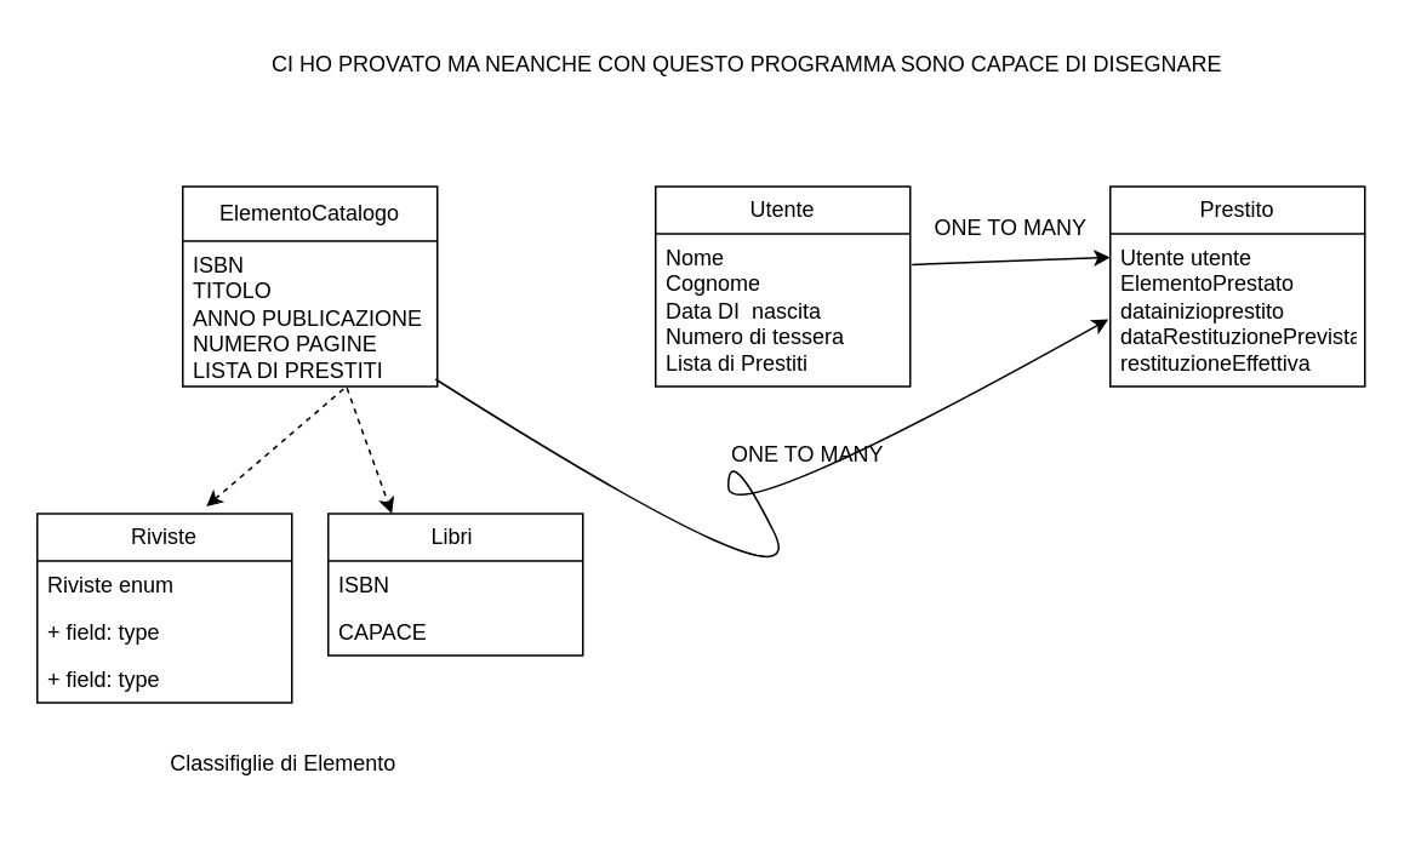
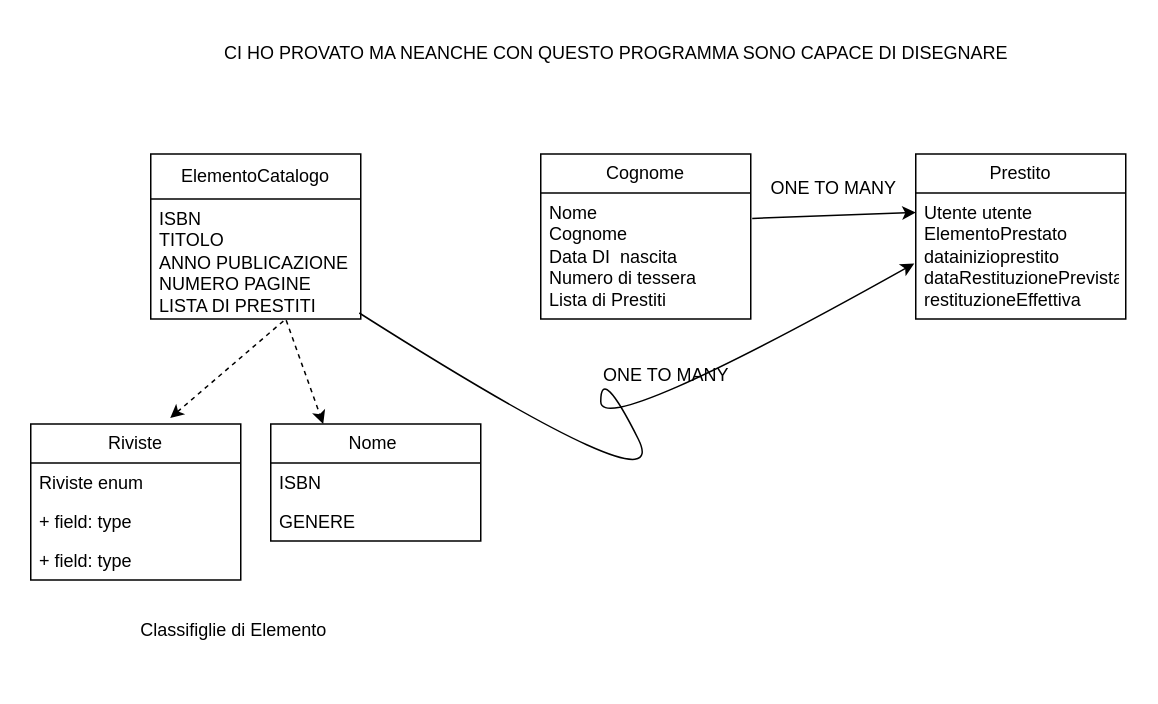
  <mxCell id="0" />
  <mxCell id="1" parent="0" />
- <mxCell id="2" value="Libri&amp;nbsp;" style="swimlane;fontStyle=0;childLayout=stackLayout;horizontal=1;startSize=26;fillColor=none;horizontalStack=0;resizeParent=1;resizeParentMax=0;resizeLast=0;collapsible=1;marginBottom=0;whiteSpace=wrap;html=1;" parent="1" vertex="1"><mxGeometry x="180" y="282" width="140" height="78" as="geometry" /></mxCell>
+ <mxCell id="2" value="Nome&amp;nbsp;" style="swimlane;fontStyle=0;childLayout=stackLayout;horizontal=1;startSize=26;fillColor=none;horizontalStack=0;resizeParent=1;resizeParentMax=0;resizeLast=0;collapsible=1;marginBottom=0;whiteSpace=wrap;html=1;" parent="1" vertex="1"><mxGeometry x="180" y="282" width="140" height="78" as="geometry" /></mxCell>
  <mxCell id="3" value="ISBN&lt;div&gt;&lt;br&gt;&lt;/div&gt;" style="text;strokeColor=none;fillColor=none;align=left;verticalAlign=top;spacingLeft=4;spacingRight=4;overflow=hidden;rotatable=0;points=[[0,0.5],[1,0.5]];portConstraint=eastwest;whiteSpace=wrap;html=1;" parent="2" vertex="1"><mxGeometry y="26" width="140" height="26" as="geometry" /></mxCell>
- <mxCell id="4" value="CAPACE" style="text;strokeColor=none;fillColor=none;align=left;verticalAlign=top;spacingLeft=4;spacingRight=4;overflow=hidden;rotatable=0;points=[[0,0.5],[1,0.5]];portConstraint=eastwest;whiteSpace=wrap;html=1;" parent="2" vertex="1"><mxGeometry y="52" width="140" height="26" as="geometry" /></mxCell>
+ <mxCell id="4" value="GENERE" style="text;strokeColor=none;fillColor=none;align=left;verticalAlign=top;spacingLeft=4;spacingRight=4;overflow=hidden;rotatable=0;points=[[0,0.5],[1,0.5]];portConstraint=eastwest;whiteSpace=wrap;html=1;" parent="2" vertex="1"><mxGeometry y="52" width="140" height="26" as="geometry" /></mxCell>
  <mxCell id="5" value="Riviste" style="swimlane;fontStyle=0;childLayout=stackLayout;horizontal=1;startSize=26;fillColor=none;horizontalStack=0;resizeParent=1;resizeParentMax=0;resizeLast=0;collapsible=1;marginBottom=0;whiteSpace=wrap;html=1;" vertex="1" parent="1"><mxGeometry x="20" y="282" width="140" height="104" as="geometry" /></mxCell>
  <mxCell id="6" value="Riviste enum" style="text;strokeColor=none;fillColor=none;align=left;verticalAlign=top;spacingLeft=4;spacingRight=4;overflow=hidden;rotatable=0;points=[[0,0.5],[1,0.5]];portConstraint=eastwest;whiteSpace=wrap;html=1;" vertex="1" parent="5"><mxGeometry y="26" width="140" height="26" as="geometry" /></mxCell>
  <mxCell id="7" value="+ field: type" style="text;strokeColor=none;fillColor=none;align=left;verticalAlign=top;spacingLeft=4;spacingRight=4;overflow=hidden;rotatable=0;points=[[0,0.5],[1,0.5]];portConstraint=eastwest;whiteSpace=wrap;html=1;" vertex="1" parent="5"><mxGeometry y="52" width="140" height="26" as="geometry" /></mxCell>
  <mxCell id="8" value="+ field: type" style="text;strokeColor=none;fillColor=none;align=left;verticalAlign=top;spacingLeft=4;spacingRight=4;overflow=hidden;rotatable=0;points=[[0,0.5],[1,0.5]];portConstraint=eastwest;whiteSpace=wrap;html=1;" vertex="1" parent="5"><mxGeometry y="78" width="140" height="26" as="geometry" /></mxCell>
  <mxCell id="9" value="ElementoCatalogo" style="swimlane;fontStyle=0;childLayout=stackLayout;horizontal=1;startSize=30;fillColor=none;horizontalStack=0;resizeParent=1;resizeParentMax=0;resizeLast=0;collapsible=1;marginBottom=0;whiteSpace=wrap;html=1;" vertex="1" parent="1"><mxGeometry x="100" y="102" width="140" height="110" as="geometry" /></mxCell>
  <mxCell id="10" value="ISBN&lt;div&gt;TITOLO&lt;/div&gt;&lt;div&gt;ANNO PUBLICAZIONE&lt;/div&gt;&lt;div&gt;NUMERO PAGINE&lt;/div&gt;&lt;div&gt;LISTA DI PRESTITI&lt;/div&gt;" style="text;strokeColor=none;fillColor=none;align=left;verticalAlign=top;spacingLeft=4;spacingRight=4;overflow=hidden;rotatable=0;points=[[0,0.5],[1,0.5]];portConstraint=eastwest;whiteSpace=wrap;html=1;" vertex="1" parent="9"><mxGeometry y="30" width="140" height="80" as="geometry" /></mxCell>
- <mxCell id="11" value="Utente" style="swimlane;fontStyle=0;childLayout=stackLayout;horizontal=1;startSize=26;fillColor=none;horizontalStack=0;resizeParent=1;resizeParentMax=0;resizeLast=0;collapsible=1;marginBottom=0;whiteSpace=wrap;html=1;" vertex="1" parent="1"><mxGeometry x="360" y="102" width="140" height="110" as="geometry" /></mxCell>
+ <mxCell id="11" value="Cognome" style="swimlane;fontStyle=0;childLayout=stackLayout;horizontal=1;startSize=26;fillColor=none;horizontalStack=0;resizeParent=1;resizeParentMax=0;resizeLast=0;collapsible=1;marginBottom=0;whiteSpace=wrap;html=1;" vertex="1" parent="1"><mxGeometry x="360" y="102" width="140" height="110" as="geometry" /></mxCell>
  <mxCell id="12" value="Nome&lt;span style=&quot;white-space: pre;&quot;&gt;&#09;&lt;/span&gt;&lt;div&gt;Cognome&lt;/div&gt;&lt;div&gt;Data DI&amp;nbsp; nascita&amp;nbsp;&lt;/div&gt;&lt;div&gt;Numero di tessera&lt;/div&gt;&lt;div&gt;Lista di Prestiti&lt;/div&gt;" style="text;strokeColor=none;fillColor=none;align=left;verticalAlign=top;spacingLeft=4;spacingRight=4;overflow=hidden;rotatable=0;points=[[0,0.5],[1,0.5]];portConstraint=eastwest;whiteSpace=wrap;html=1;" vertex="1" parent="11"><mxGeometry y="26" width="140" height="84" as="geometry" /></mxCell>
  <mxCell id="13" value="Prestito" style="swimlane;fontStyle=0;childLayout=stackLayout;horizontal=1;startSize=26;fillColor=none;horizontalStack=0;resizeParent=1;resizeParentMax=0;resizeLast=0;collapsible=1;marginBottom=0;whiteSpace=wrap;html=1;" vertex="1" parent="1"><mxGeometry x="610" y="102" width="140" height="110" as="geometry" /></mxCell>
  <mxCell id="14" value="Utente utente&lt;div&gt;ElementoPrestato&lt;/div&gt;&lt;div&gt;datainizioprestito&lt;/div&gt;&lt;div&gt;dataRestituzionePrevista&lt;/div&gt;&lt;div&gt;restituzioneEffettiva&lt;/div&gt;&lt;div&gt;&lt;br&gt;&lt;/div&gt;" style="text;strokeColor=none;fillColor=none;align=left;verticalAlign=top;spacingLeft=4;spacingRight=4;overflow=hidden;rotatable=0;points=[[0,0.5],[1,0.5]];portConstraint=eastwest;whiteSpace=wrap;html=1;" vertex="1" parent="13"><mxGeometry y="26" width="140" height="84" as="geometry" /></mxCell>
  <mxCell id="15" value="" style="endArrow=classic;startArrow=classic;html=1;rounded=0;exitX=0.664;exitY=-0.038;exitDx=0;exitDy=0;exitPerimeter=0;entryX=0.25;entryY=0;entryDx=0;entryDy=0;dashed=1;" edge="1" parent="1" source="5" target="2"><mxGeometry width="50" height="50" relative="1" as="geometry"><mxPoint x="170" y="282" as="sourcePoint" /><mxPoint x="220" y="232" as="targetPoint" /><Array as="points"><mxPoint x="190" y="212" /></Array></mxGeometry></mxCell>
  <mxCell id="16" value="Classifiglie di Elemento&lt;div&gt;&lt;br&gt;&lt;/div&gt;" style="text;html=1;align=center;verticalAlign=middle;resizable=0;points=[];autosize=1;strokeColor=none;fillColor=none;" vertex="1" parent="1"><mxGeometry x="80" y="407" width="150" height="40" as="geometry" /></mxCell>
  <mxCell id="17" value="" style="endArrow=classic;html=1;rounded=0;exitX=1.007;exitY=0.202;exitDx=0;exitDy=0;exitPerimeter=0;entryX=0;entryY=0.5;entryDx=0;entryDy=0;" edge="1" parent="1" source="12"><mxGeometry width="50" height="50" relative="1" as="geometry"><mxPoint x="558.04" y="142" as="sourcePoint" /><mxPoint x="610" y="141" as="targetPoint" /></mxGeometry></mxCell>
  <mxCell id="18" value="ONE TO MANY&lt;div&gt;&lt;br&gt;&lt;/div&gt;" style="text;html=1;align=center;verticalAlign=middle;resizable=0;points=[];autosize=1;strokeColor=none;fillColor=none;" vertex="1" parent="1"><mxGeometry x="500" y="112" width="110" height="40" as="geometry" /></mxCell>
  <mxCell id="19" value="" style="curved=1;endArrow=classic;html=1;rounded=0;entryX=-0.007;entryY=0.808;entryDx=0;entryDy=0;entryPerimeter=0;exitX=0.993;exitY=1.077;exitDx=0;exitDy=0;exitPerimeter=0;" edge="1" parent="1"><mxGeometry width="50" height="50" relative="1" as="geometry"><mxPoint x="239.02" y="208.002" as="sourcePoint" /><mxPoint x="609.02" y="175.008" as="targetPoint" /><Array as="points"><mxPoint x="450" y="342" /><mxPoint x="400" y="242" /><mxPoint x="400" y="292" /></Array></mxGeometry></mxCell>
  <mxCell id="20" value="&lt;div&gt;&lt;br&gt;&lt;/div&gt;ONE TO MANY&amp;nbsp;" style="text;html=1;align=center;verticalAlign=middle;resizable=0;points=[];autosize=1;strokeColor=none;fillColor=none;" vertex="1" parent="1"><mxGeometry x="390" y="222" width="110" height="40" as="geometry" /></mxCell>
  <mxCell id="21" value="CI HO PROVATO MA NEANCHE CON QUESTO PROGRAMMA SONO CAPACE DI DISEGNARE" style="text;html=1;align=center;verticalAlign=middle;resizable=0;points=[];autosize=1;strokeColor=none;fillColor=none;" vertex="1" parent="1"><mxGeometry x="135" y="20" width="550" height="30" as="geometry" /></mxCell>
